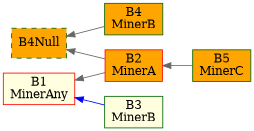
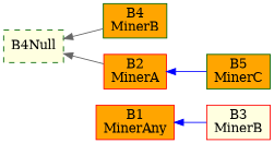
  digraph {
    rankdir=RL
    node [color=darkgreen fillcolor=orange shape=box style=filled]
    edge [color=gray40]
-   n1 [color=red fillcolor=lightyellow label="B1\nMinerAny"]
+   n1 [color=red label="B1\nMinerAny"]
    n2 [color=red label="B2\nMinerA"]
-   B4Null [style="dashed,filled"]
-   n4 [fillcolor=lightyellow label="B3\nMinerB"]
+   B4Null [fillcolor=lightyellow style="dashed,filled"]
+   n4 [color=red fillcolor=lightyellow label="B3\nMinerB"]
    n5 [label="B4\nMinerB"]
    n6 [label="B5\nMinerC"]
-   n2 -> n1
    n2 -> B4Null
    n4 -> n1 [color=blue]
    n5 -> B4Null
-   n6 -> n2
+   n6 -> n2 [color=blue]
  }
